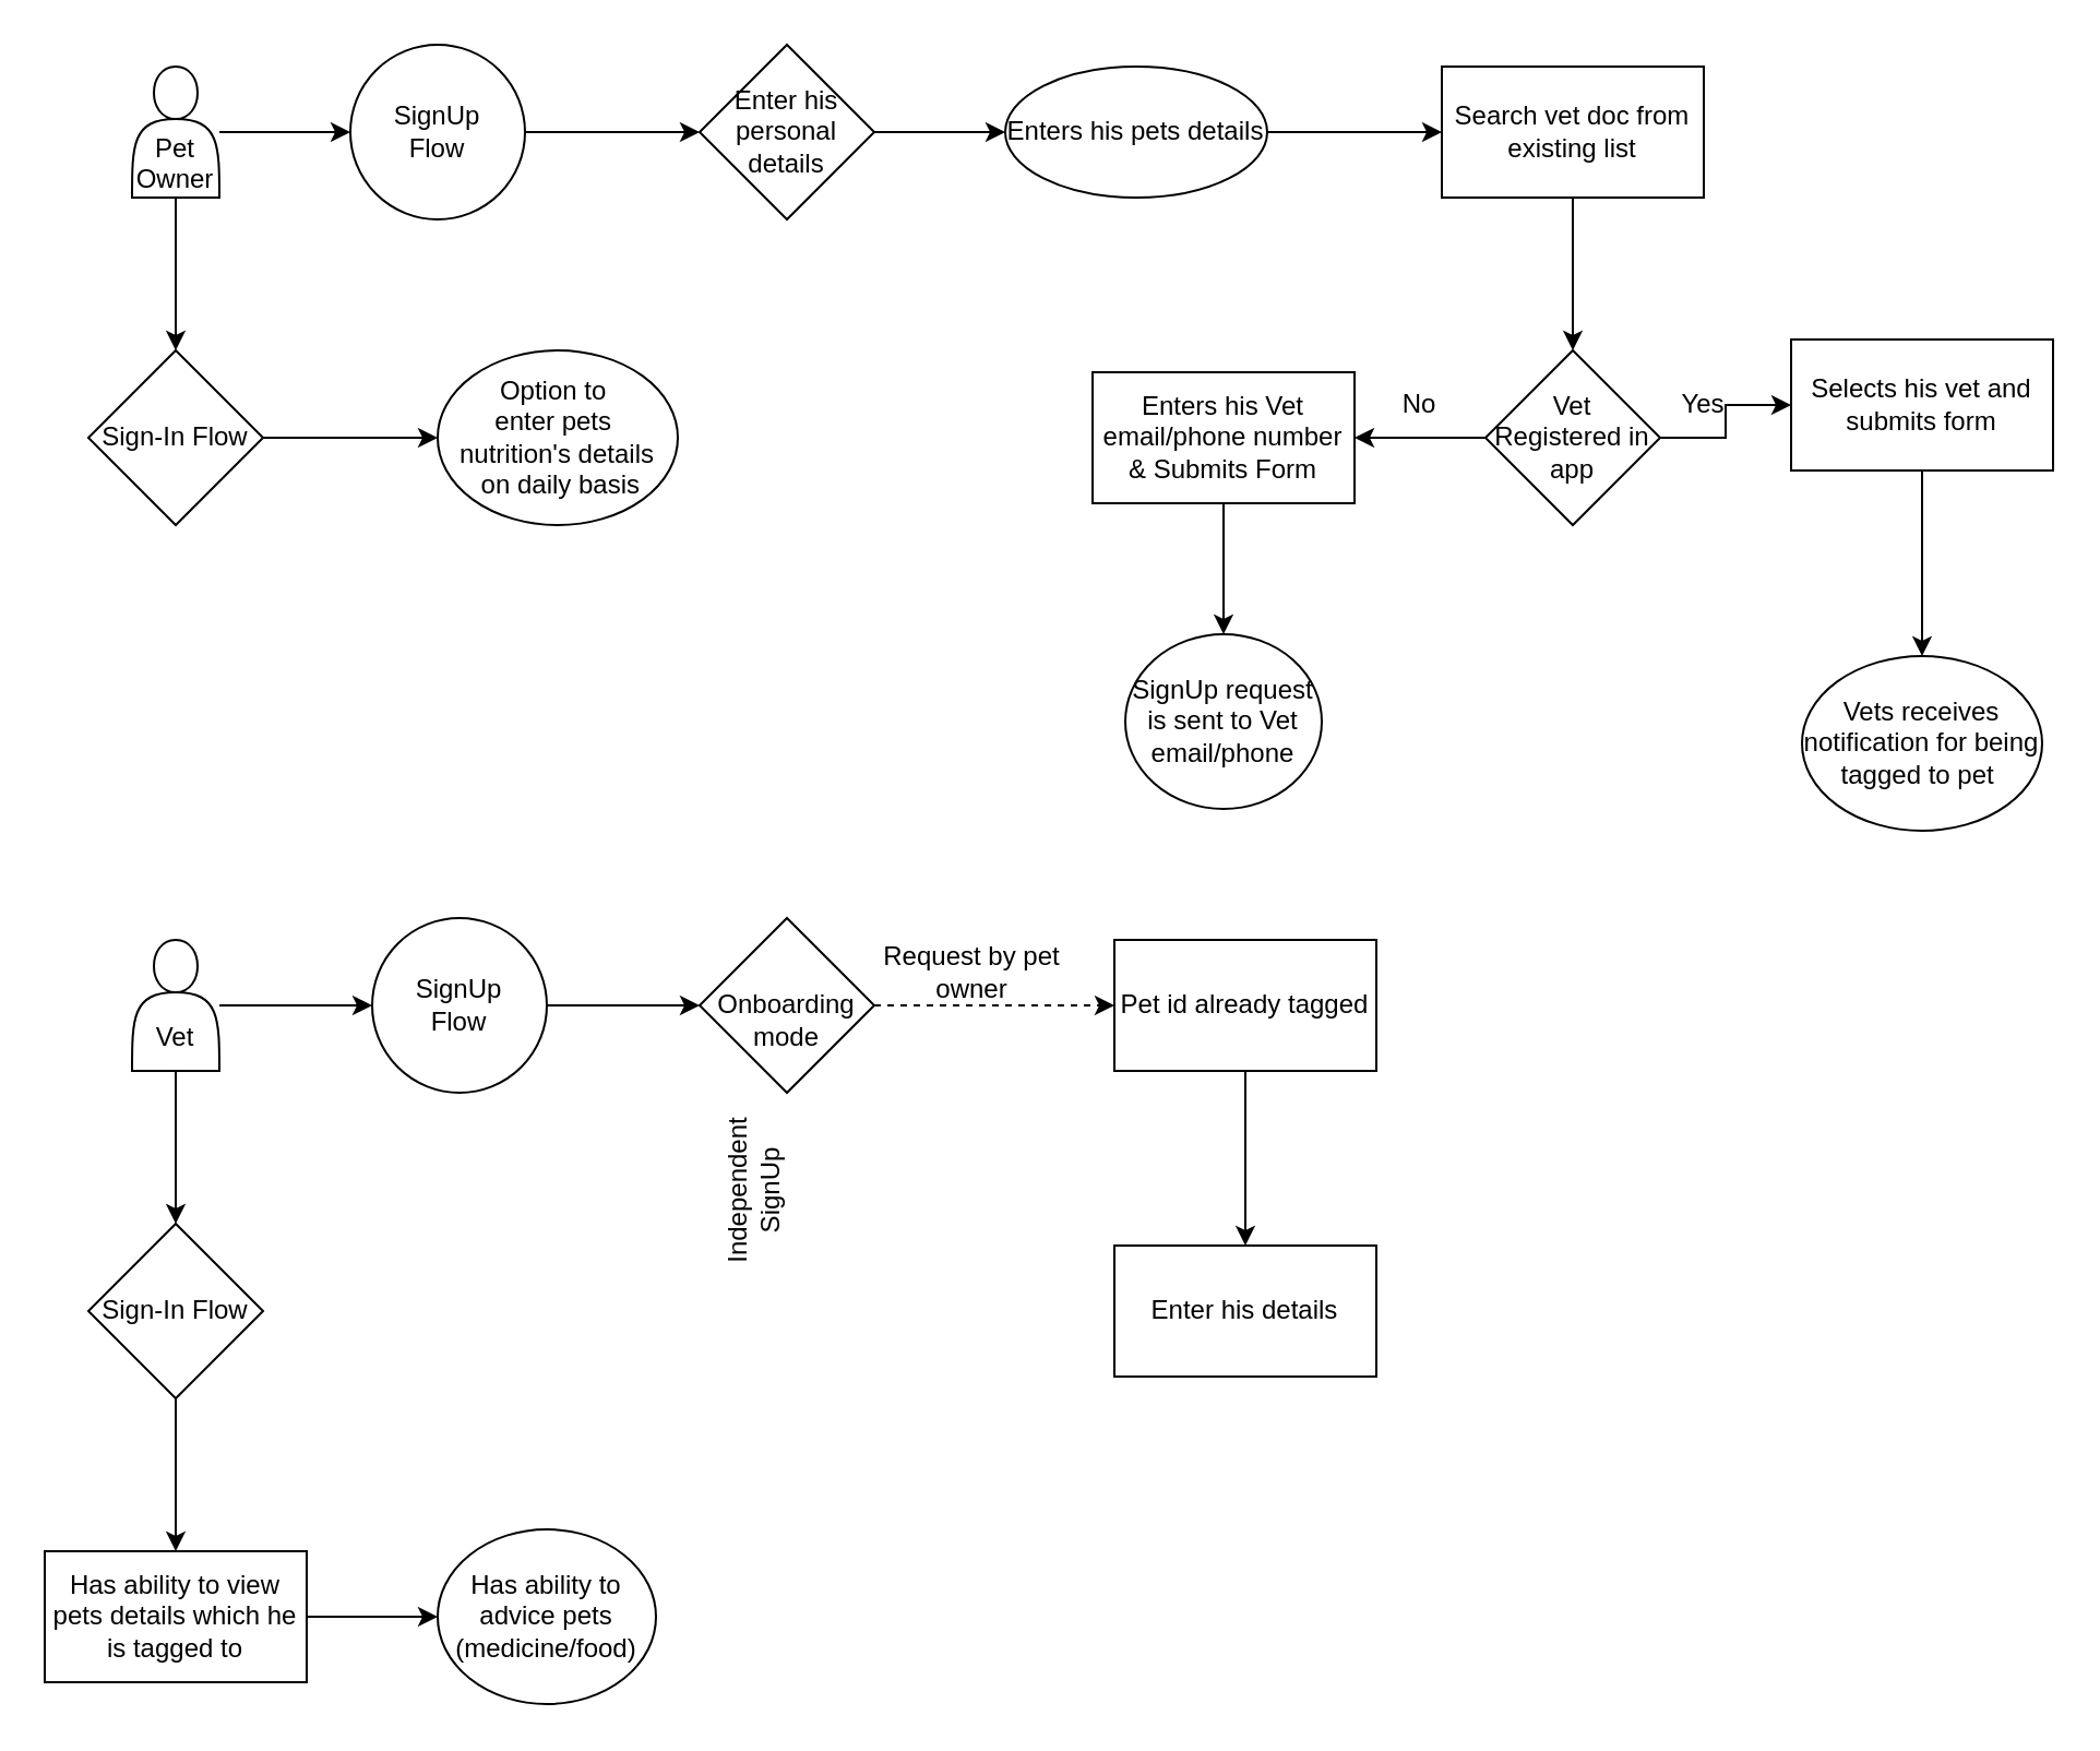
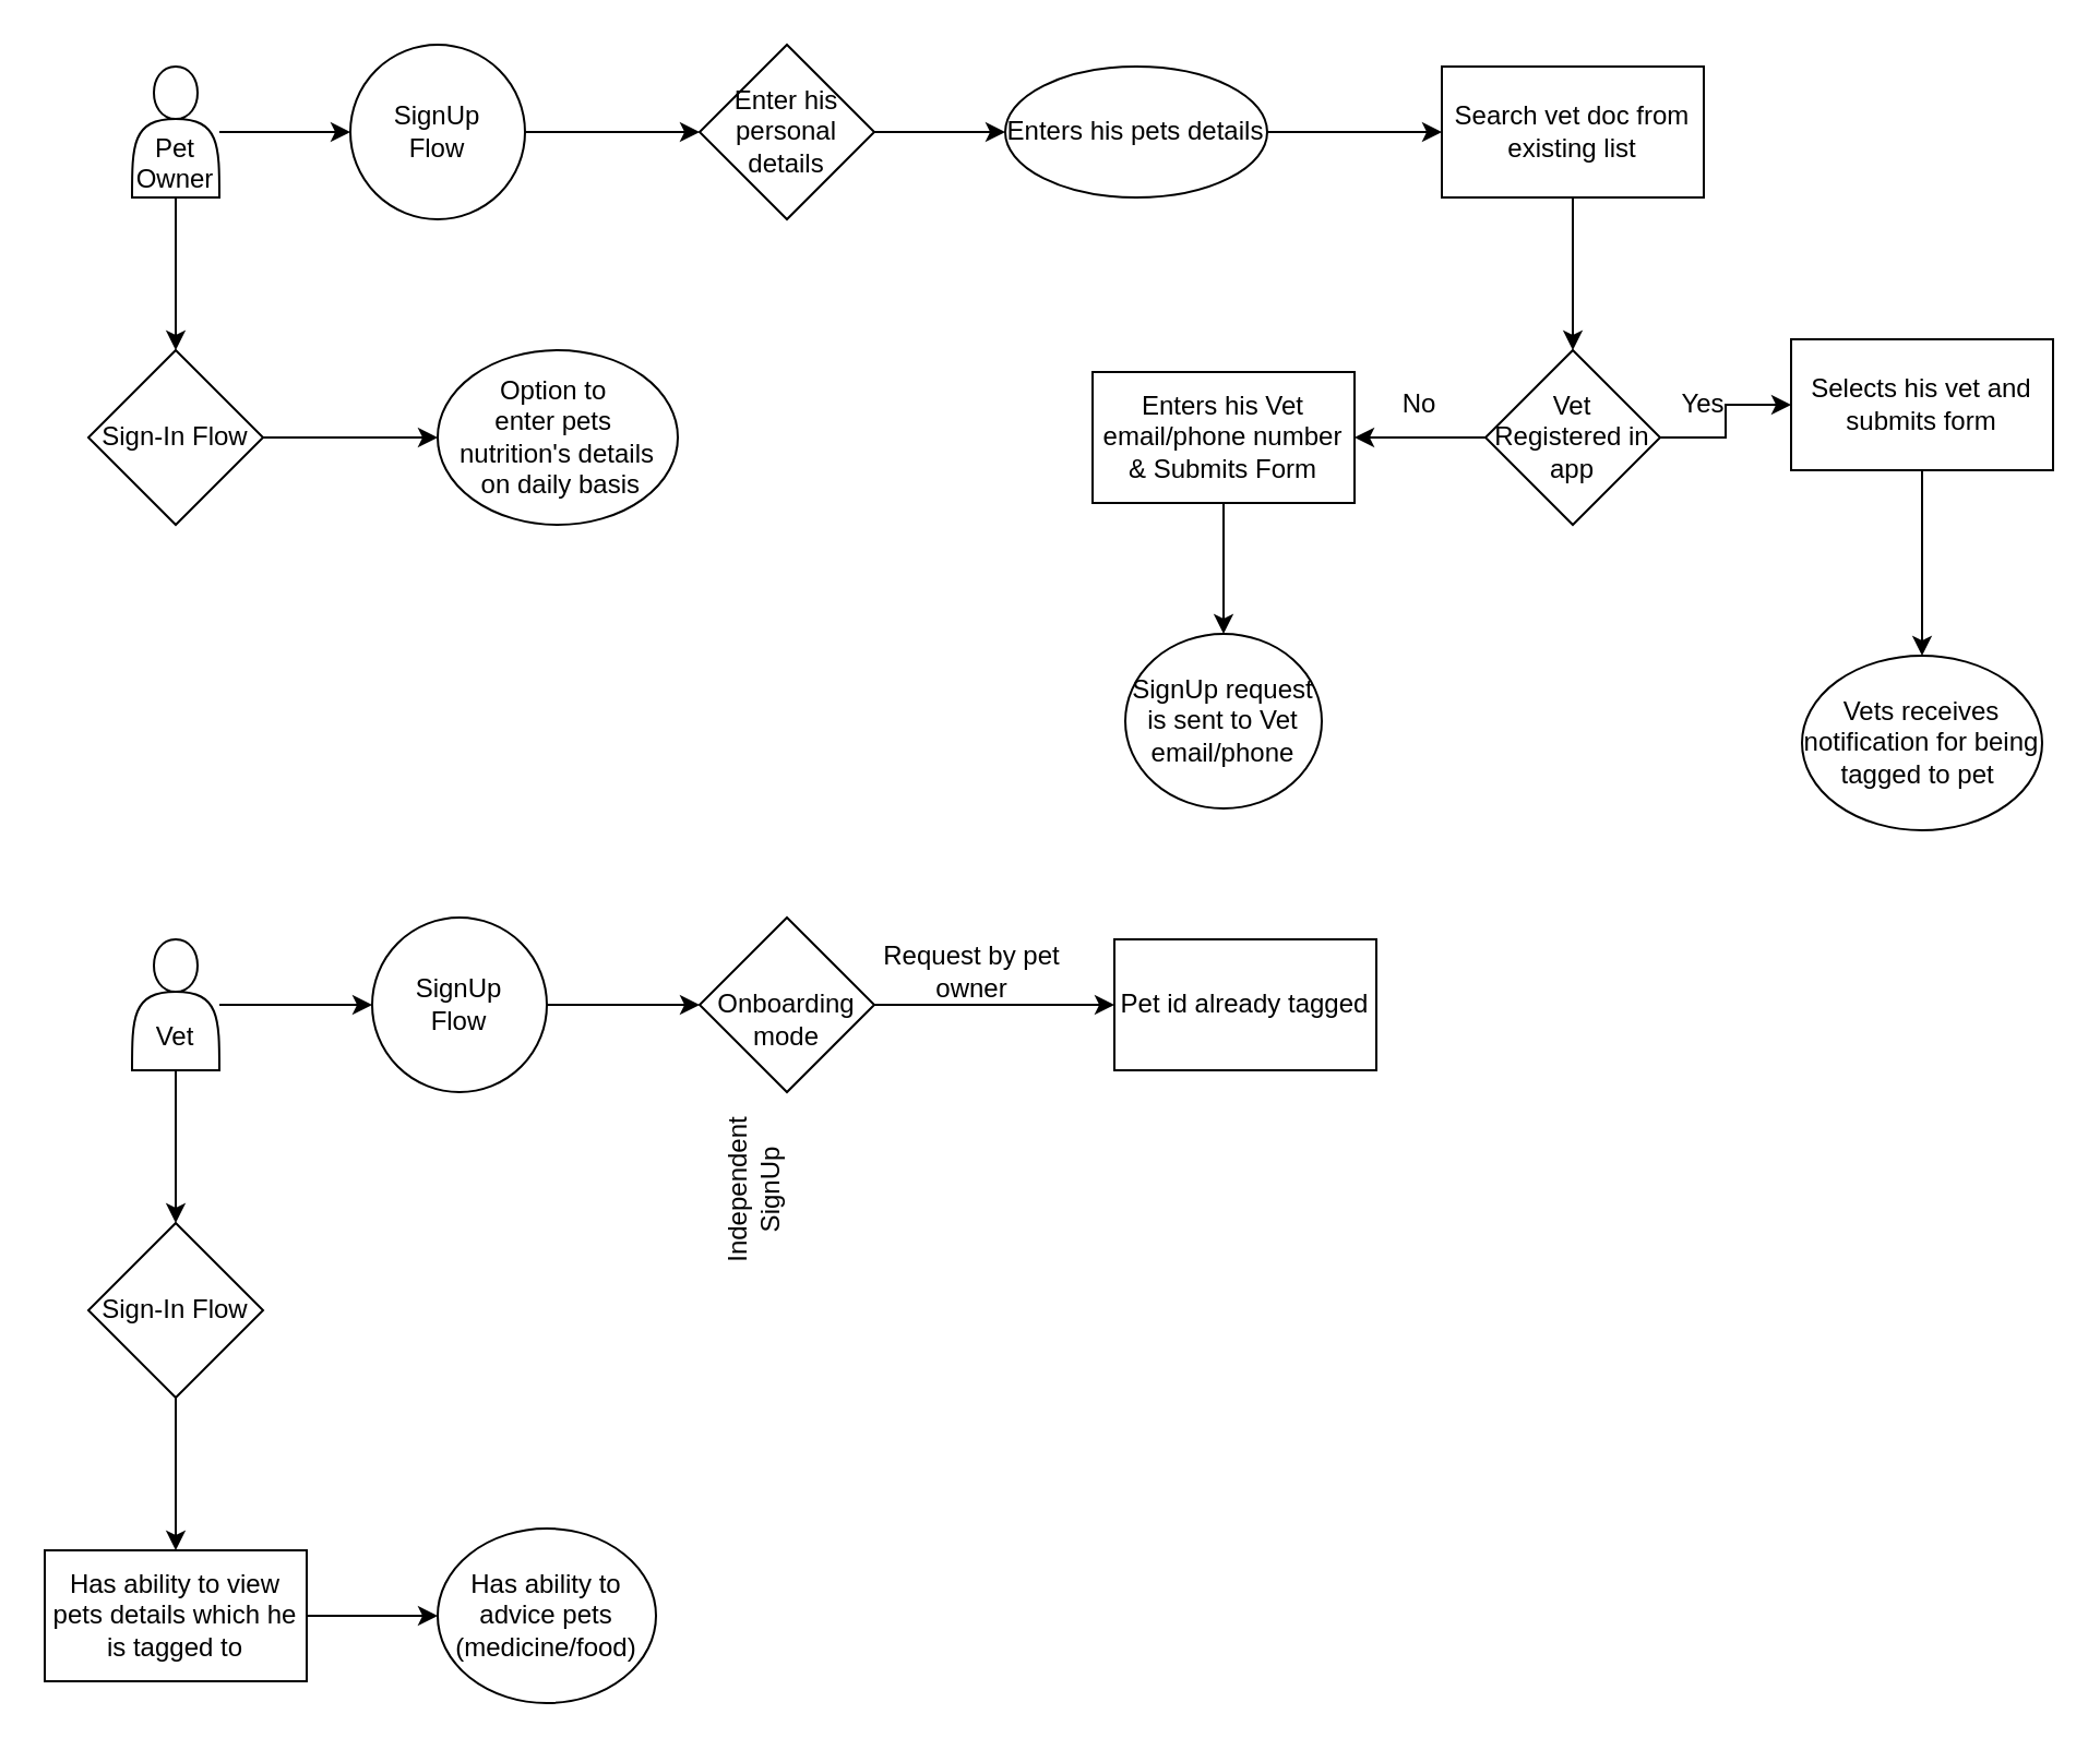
  <mxCell id="0" />
  <mxCell id="1" parent="0" />
  <mxCell id="2" value="" style="edgeStyle=orthogonalEdgeStyle;rounded=0;orthogonalLoop=1;jettySize=auto;html=1;" edge="1" parent="1"><mxGeometry relative="1" as="geometry"><mxPoint x="171.25" y="75" as="targetPoint" /></mxGeometry></mxCell>
  <mxCell id="3" value="" style="edgeStyle=orthogonalEdgeStyle;rounded=0;orthogonalLoop=1;jettySize=auto;html=1;" edge="1" parent="1"><mxGeometry relative="1" as="geometry"><mxPoint x="495" y="125" as="targetPoint" /></mxGeometry></mxCell>
  <mxCell id="4" value="" style="edgeStyle=orthogonalEdgeStyle;rounded=0;orthogonalLoop=1;jettySize=auto;html=1;" edge="1" parent="1" source="6" target="8"><mxGeometry relative="1" as="geometry" /></mxCell>
  <mxCell id="5" value="" style="edgeStyle=orthogonalEdgeStyle;rounded=0;orthogonalLoop=1;jettySize=auto;html=1;" edge="1" parent="1" source="6" target="44"><mxGeometry relative="1" as="geometry" /></mxCell>
  <mxCell id="6" value="&lt;div&gt;&lt;br&gt;&lt;/div&gt;&lt;div&gt;&lt;br&gt;&lt;/div&gt;Pet Owner" style="shape=actor;whiteSpace=wrap;html=1;" vertex="1" parent="1"><mxGeometry x="60" y="30" width="40" height="60" as="geometry" /></mxCell>
  <mxCell id="7" value="" style="edgeStyle=orthogonalEdgeStyle;rounded=0;orthogonalLoop=1;jettySize=auto;html=1;" edge="1" parent="1" source="8" target="10"><mxGeometry relative="1" as="geometry" /></mxCell>
  <mxCell id="8" value="SignUp&lt;div&gt;Flow&lt;/div&gt;" style="ellipse;whiteSpace=wrap;html=1;" vertex="1" parent="1"><mxGeometry x="160" y="20" width="80" height="80" as="geometry" /></mxCell>
  <mxCell id="9" value="" style="edgeStyle=orthogonalEdgeStyle;rounded=0;orthogonalLoop=1;jettySize=auto;html=1;" edge="1" parent="1" source="10" target="12"><mxGeometry relative="1" as="geometry" /></mxCell>
  <mxCell id="10" value="&lt;div&gt;&lt;span style=&quot;background-color: initial;&quot;&gt;Enter his personal details&lt;/span&gt;&lt;br&gt;&lt;/div&gt;" style="rhombus;whiteSpace=wrap;html=1;" vertex="1" parent="1"><mxGeometry x="320" y="20" width="80" height="80" as="geometry" /></mxCell>
  <mxCell id="11" value="" style="edgeStyle=orthogonalEdgeStyle;rounded=0;orthogonalLoop=1;jettySize=auto;html=1;" edge="1" parent="1" source="12" target="14"><mxGeometry relative="1" as="geometry" /></mxCell>
  <mxCell id="12" value="Enters his pets details" style="ellipse;whiteSpace=wrap;html=1;" vertex="1" parent="1"><mxGeometry x="460" y="30" width="120" height="60" as="geometry" /></mxCell>
  <mxCell id="13" value="" style="edgeStyle=orthogonalEdgeStyle;rounded=0;orthogonalLoop=1;jettySize=auto;html=1;" edge="1" parent="1" source="14" target="17"><mxGeometry relative="1" as="geometry" /></mxCell>
  <mxCell id="14" value="Search vet doc from existing list" style="whiteSpace=wrap;html=1;" vertex="1" parent="1"><mxGeometry x="660" y="30" width="120" height="60" as="geometry" /></mxCell>
  <mxCell id="15" value="" style="edgeStyle=orthogonalEdgeStyle;rounded=0;orthogonalLoop=1;jettySize=auto;html=1;" edge="1" parent="1" source="17" target="24"><mxGeometry relative="1" as="geometry" /></mxCell>
  <mxCell id="16" style="edgeStyle=orthogonalEdgeStyle;rounded=0;orthogonalLoop=1;jettySize=auto;html=1;entryX=1;entryY=0.5;entryDx=0;entryDy=0;" edge="1" parent="1" source="17" target="21"><mxGeometry relative="1" as="geometry" /></mxCell>
  <mxCell id="17" value="Vet Registered in app" style="rhombus;whiteSpace=wrap;html=1;" vertex="1" parent="1"><mxGeometry x="680" y="160" width="80" height="80" as="geometry" /></mxCell>
  <mxCell id="18" value="Yes" style="text;html=1;align=center;verticalAlign=middle;whiteSpace=wrap;rounded=0;" vertex="1" parent="1"><mxGeometry x="750" y="170" width="60" height="30" as="geometry" /></mxCell>
  <mxCell id="19" value="No" style="text;html=1;align=center;verticalAlign=middle;whiteSpace=wrap;rounded=0;" vertex="1" parent="1"><mxGeometry x="620" y="170" width="60" height="30" as="geometry" /></mxCell>
  <mxCell id="20" style="edgeStyle=orthogonalEdgeStyle;rounded=0;orthogonalLoop=1;jettySize=auto;html=1;entryX=0.5;entryY=0;entryDx=0;entryDy=0;" edge="1" parent="1" source="21" target="22"><mxGeometry relative="1" as="geometry" /></mxCell>
  <mxCell id="21" value="Enters his Vet email/phone number&lt;div&gt;&amp;amp; Submits Form&lt;/div&gt;" style="whiteSpace=wrap;html=1;" vertex="1" parent="1"><mxGeometry x="500" y="170" width="120" height="60" as="geometry" /></mxCell>
  <mxCell id="22" value="SignUp request is sent to Vet email/phone" style="ellipse;whiteSpace=wrap;html=1;" vertex="1" parent="1"><mxGeometry x="515" y="290" width="90" height="80" as="geometry" /></mxCell>
  <mxCell id="23" value="" style="edgeStyle=orthogonalEdgeStyle;rounded=0;orthogonalLoop=1;jettySize=auto;html=1;" edge="1" parent="1" source="24" target="25"><mxGeometry relative="1" as="geometry" /></mxCell>
  <mxCell id="24" value="Selects his vet and submits form" style="whiteSpace=wrap;html=1;" vertex="1" parent="1"><mxGeometry x="820" y="155" width="120" height="60" as="geometry" /></mxCell>
  <mxCell id="25" value="Vets receives notification for being tagged to pet&amp;nbsp;" style="ellipse;whiteSpace=wrap;html=1;" vertex="1" parent="1"><mxGeometry x="825" y="300" width="110" height="80" as="geometry" /></mxCell>
  <mxCell id="26" style="edgeStyle=orthogonalEdgeStyle;rounded=0;orthogonalLoop=1;jettySize=auto;html=1;entryX=0;entryY=0.5;entryDx=0;entryDy=0;" edge="1" parent="1" source="28" target="30"><mxGeometry relative="1" as="geometry" /></mxCell>
  <mxCell id="27" value="" style="edgeStyle=orthogonalEdgeStyle;rounded=0;orthogonalLoop=1;jettySize=auto;html=1;" edge="1" parent="1" source="28" target="39"><mxGeometry relative="1" as="geometry" /></mxCell>
  <mxCell id="28" value="&lt;div&gt;&lt;br&gt;&lt;/div&gt;&lt;div&gt;&lt;br&gt;&lt;/div&gt;Vet&lt;div&gt;&lt;/div&gt;" style="shape=actor;whiteSpace=wrap;html=1;" vertex="1" parent="1"><mxGeometry x="60" y="430" width="40" height="60" as="geometry" /></mxCell>
  <mxCell id="29" value="" style="edgeStyle=orthogonalEdgeStyle;rounded=0;orthogonalLoop=1;jettySize=auto;html=1;" edge="1" parent="1" source="30" target="32"><mxGeometry relative="1" as="geometry" /></mxCell>
  <mxCell id="30" value="SignUp&lt;div&gt;Flow&lt;/div&gt;" style="ellipse;whiteSpace=wrap;html=1;" vertex="1" parent="1"><mxGeometry x="170" y="420" width="80" height="80" as="geometry" /></mxCell>
- <mxCell id="31" value="" style="edgeStyle=orthogonalEdgeStyle;rounded=0;orthogonalLoop=1;jettySize=auto;html=1;dashed=1;" edge="1" parent="1" source="32" target="34"><mxGeometry relative="1" as="geometry" /></mxCell>
+ <mxCell id="31" value="" style="edgeStyle=orthogonalEdgeStyle;rounded=0;orthogonalLoop=1;jettySize=auto;html=1;" edge="1" parent="1" source="32" target="34"><mxGeometry relative="1" as="geometry" /></mxCell>
  <mxCell id="32" value="&lt;div&gt;&lt;br&gt;&lt;/div&gt;Onboarding mode" style="rhombus;whiteSpace=wrap;html=1;" vertex="1" parent="1"><mxGeometry x="320" y="420" width="80" height="80" as="geometry" /></mxCell>
- <mxCell id="33" value="" style="edgeStyle=orthogonalEdgeStyle;rounded=0;orthogonalLoop=1;jettySize=auto;html=1;" edge="1" parent="1" source="34" target="36"><mxGeometry relative="1" as="geometry" /></mxCell>
  <mxCell id="34" value="Pet id already tagged" style="whiteSpace=wrap;html=1;" vertex="1" parent="1"><mxGeometry x="510" y="430" width="120" height="60" as="geometry" /></mxCell>
  <mxCell id="35" value="Request by pet owner" style="text;html=1;align=center;verticalAlign=middle;whiteSpace=wrap;rounded=0;" vertex="1" parent="1"><mxGeometry x="400" y="430" width="90" height="30" as="geometry" /></mxCell>
- <mxCell id="36" value="Enter his details" style="whiteSpace=wrap;html=1;" vertex="1" parent="1"><mxGeometry x="510" y="570" width="120" height="60" as="geometry" /></mxCell>
  <mxCell id="37" value="Independent SignUp" style="text;html=1;align=center;verticalAlign=middle;whiteSpace=wrap;rounded=0;rotation=-90;" vertex="1" parent="1"><mxGeometry x="300" y="530" width="90" height="30" as="geometry" /></mxCell>
  <mxCell id="38" value="" style="edgeStyle=orthogonalEdgeStyle;rounded=0;orthogonalLoop=1;jettySize=auto;html=1;" edge="1" parent="1" source="39" target="41"><mxGeometry relative="1" as="geometry" /></mxCell>
  <mxCell id="39" value="Sign-In Flow" style="rhombus;whiteSpace=wrap;html=1;" vertex="1" parent="1"><mxGeometry x="40" y="560" width="80" height="80" as="geometry" /></mxCell>
  <mxCell id="40" value="" style="edgeStyle=orthogonalEdgeStyle;rounded=0;orthogonalLoop=1;jettySize=auto;html=1;" edge="1" parent="1" source="41" target="42"><mxGeometry relative="1" as="geometry" /></mxCell>
  <mxCell id="41" value="Has ability to view pets details which he is tagged to" style="whiteSpace=wrap;html=1;" vertex="1" parent="1"><mxGeometry x="20" y="710" width="120" height="60" as="geometry" /></mxCell>
  <mxCell id="42" value="Has ability to advice pets&lt;div&gt;(medicine/food)&lt;/div&gt;" style="ellipse;whiteSpace=wrap;html=1;" vertex="1" parent="1"><mxGeometry x="200" y="700" width="100" height="80" as="geometry" /></mxCell>
  <mxCell id="43" value="" style="edgeStyle=orthogonalEdgeStyle;rounded=0;orthogonalLoop=1;jettySize=auto;html=1;" edge="1" parent="1" source="44" target="45"><mxGeometry relative="1" as="geometry" /></mxCell>
  <mxCell id="44" value="Sign-In Flow" style="rhombus;whiteSpace=wrap;html=1;" vertex="1" parent="1"><mxGeometry x="40" y="160" width="80" height="80" as="geometry" /></mxCell>
  <mxCell id="45" value="Option to&amp;nbsp;&lt;div&gt;enter pets&amp;nbsp;&lt;/div&gt;&lt;div&gt;nutrition's details&lt;/div&gt;&lt;div&gt;&amp;nbsp;on daily basis&lt;/div&gt;" style="ellipse;whiteSpace=wrap;html=1;" vertex="1" parent="1"><mxGeometry x="200" y="160" width="110" height="80" as="geometry" /></mxCell>
